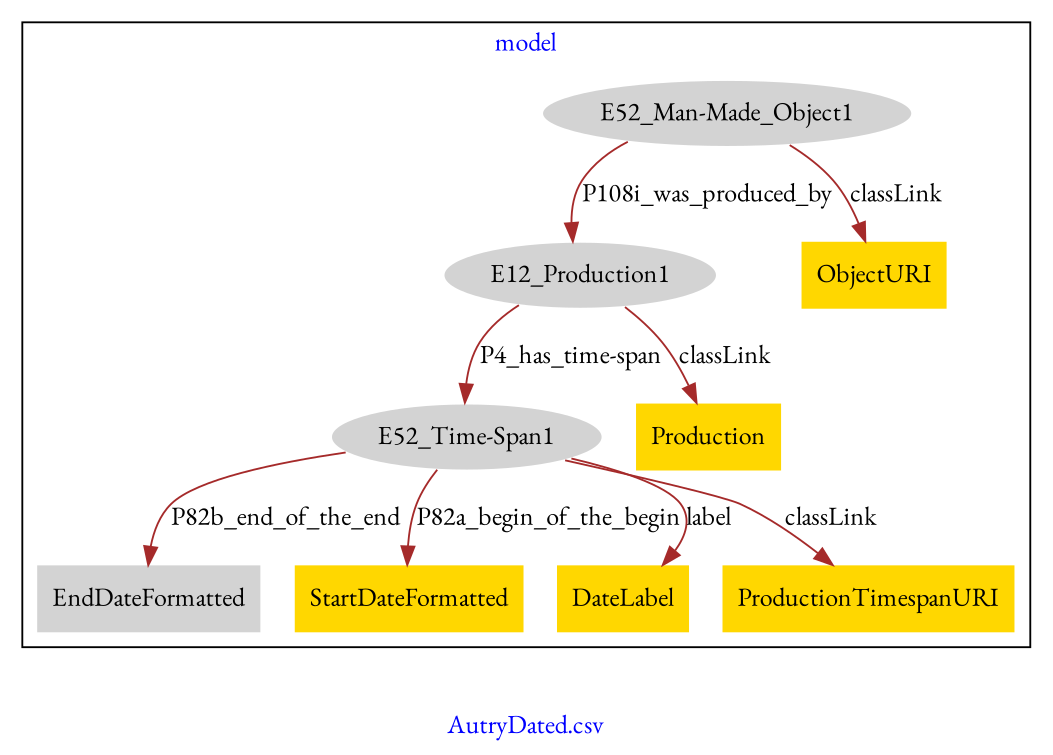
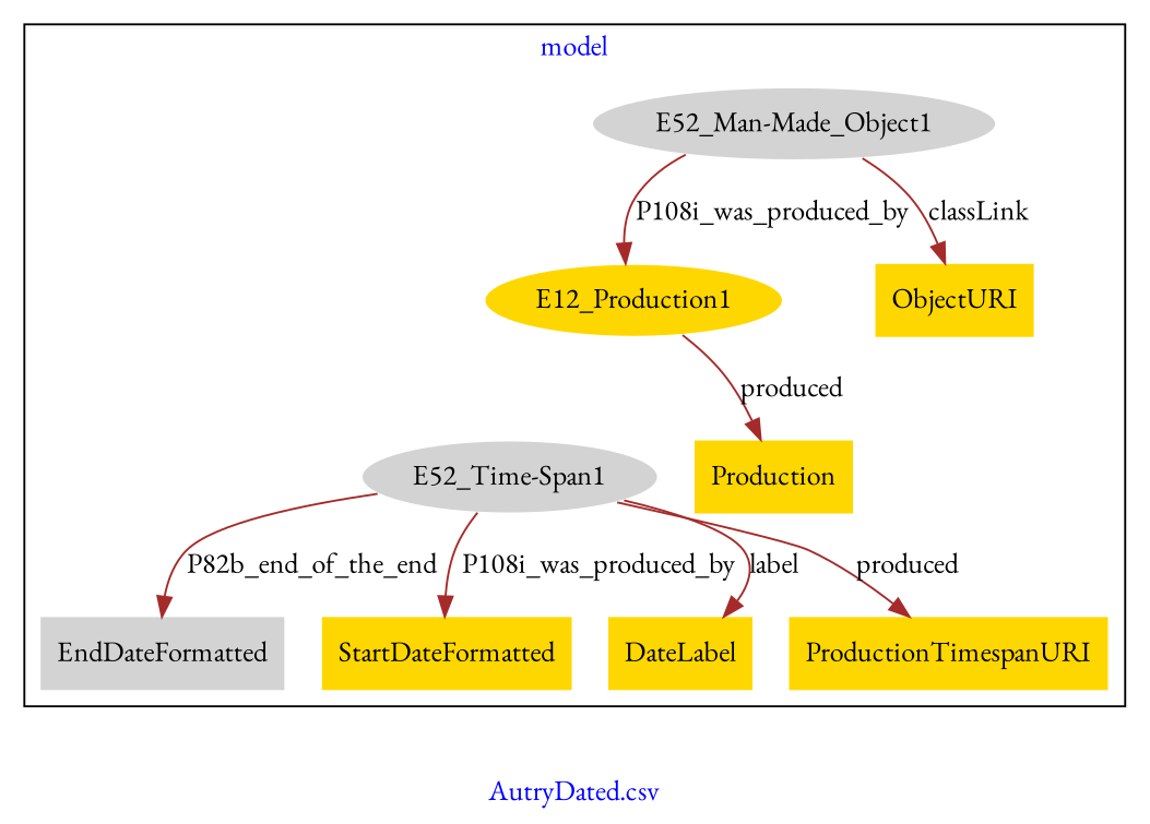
  digraph {
    fontcolor=blue
    fontname="EB Garamond"
    label="AutryDated.csv"
    remincross=true
    node [fillcolor=gold fontname="EB Garamond" style=filled shape=plaintext]
    edge [color=brown fontcolor=black fontname="EB Garamond"]
-   n1 [color=white fillcolor=lightgray label=E12_Production1 shape=""]
+   n1 [color=white label=E12_Production1 shape=""]
    n2 [color=white fillcolor=lightgray label="E52_Time-Span1" shape=""]
    n3 [color=white fillcolor=lightgray label="E52_Man-Made_Object1" shape=""]
    n4 [fillcolor=lightgray label=EndDateFormatted]
    n5 [label=StartDateFormatted]
    n6 [label=DateLabel]
    n7 [label=Production]
    n8 [label=ObjectURI]
    n9 [label=ProductionTimespanURI]
    subgraph cluster_1 {
      label=model
      n1
      n2
      n3
      n4
      n5
      n6
      n7
      n8
      n9
    }
-   n1 -> n2 [label="P4_has_time-span"]
-   n1 -> n7 [label=classLink]
+   n1 -> n7 [label=produced]
    n2 -> n4 [label=P82b_end_of_the_end]
-   n2 -> n5 [label=P82a_begin_of_the_begin]
+   n2 -> n5 [label=P108i_was_produced_by]
    n2 -> n6 [label=label]
-   n2 -> n9 [label=classLink]
+   n2 -> n9 [label=produced]
    n3 -> n1 [label=P108i_was_produced_by]
    n3 -> n8 [label=classLink]
  }
